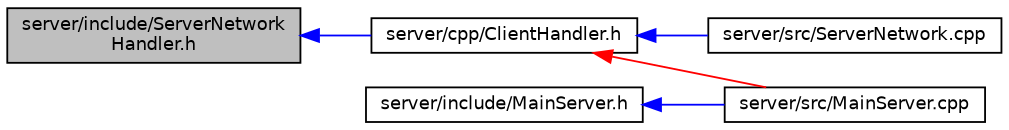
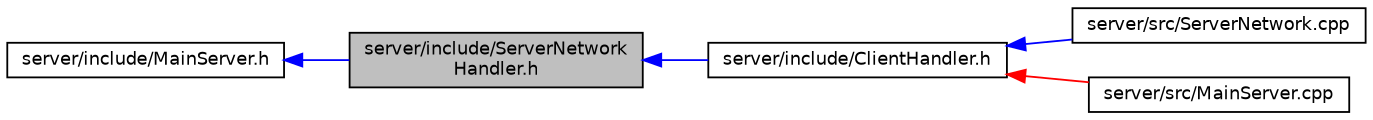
  digraph {
    rankdir=LR
    node [color=black fillcolor=white fontname=Helvetica fontsize=10 shape=record style=filled]
    edge [color=blue dir=back fontname=Helvetica fontsize=10 labelfontname=Helvetica labelfontsize=10 style=solid]
    n1 [fillcolor=grey75 fontcolor=black height=0.2 label="server/include/ServerNetwork\lHandler.h" width=0.4]
-   n2 [height=0.2 label="server/cpp/ClientHandler.h" width=0.4]
+   n2 [height=0.2 label="server/include/ClientHandler.h" width=0.4]
    n3 [height=0.2 label="server/src/ServerNetwork.cpp" width=0.4]
    n4 [height=0.2 label="server/src/MainServer.cpp" width=0.4]
    n5 [height=0.2 label="server/include/MainServer.h" width=0.4]
    n1 -> n2
    n2 -> n3
    n2 -> n4 [color=red]
-   n5 -> n4
+   n5 -> n1
  }
